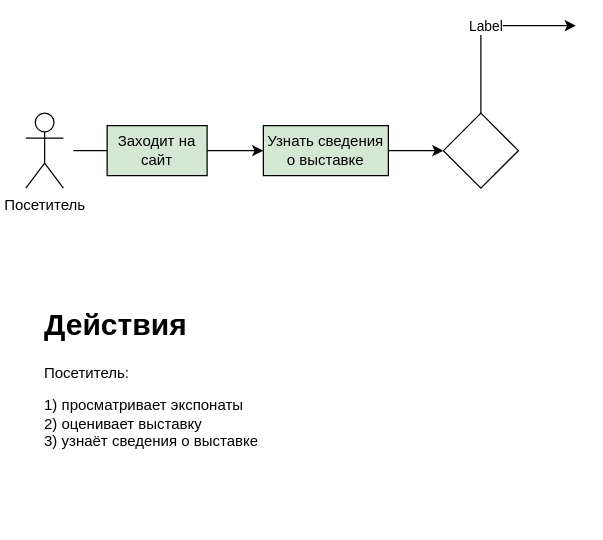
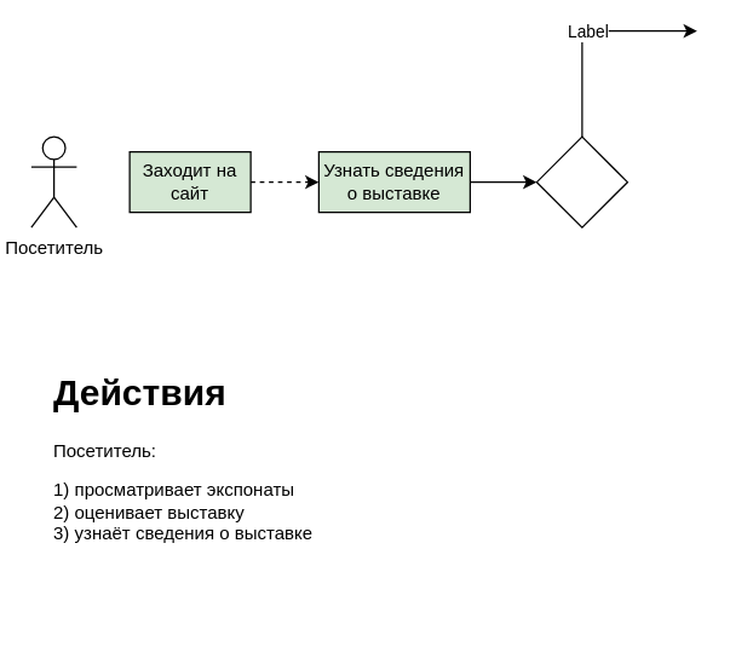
  <mxCell id="0" />
  <mxCell id="1" parent="0" />
  <mxCell id="2" value="&lt;h1&gt;Действия&lt;/h1&gt;&lt;p&gt;Посетитель:&lt;/p&gt;&lt;p style=&quot;text-align: justify&quot;&gt;&lt;span&gt;1) п&lt;/span&gt;&lt;span&gt;росматривает экспонаты&lt;/span&gt;&lt;br&gt;&lt;span&gt;2) оценивает выставку&lt;/span&gt;&lt;br&gt;&lt;span&gt;3) узнаёт сведения о выставке&lt;/span&gt;&lt;br&gt;&lt;/p&gt;" style="text;html=1;strokeColor=none;fillColor=none;spacing=5;spacingTop=-20;whiteSpace=wrap;overflow=hidden;rounded=0;hachureGap=4;pointerEvents=0;" vertex="1" parent="1"><mxGeometry x="30" y="240" width="190" height="170" as="geometry" /></mxCell>
  <mxCell id="3" value="Посетитель" style="shape=umlActor;verticalLabelPosition=bottom;verticalAlign=top;html=1;outlineConnect=0;hachureGap=4;pointerEvents=0;" vertex="1" parent="1"><mxGeometry x="20" y="90" width="30" height="60" as="geometry" /></mxCell>
  <mxCell id="4" value="Заходит на сайт" style="rounded=0;whiteSpace=wrap;html=1;hachureGap=4;pointerEvents=0;strokeWidth=1;fillColor=#d5e8d4;" vertex="1" parent="1"><mxGeometry x="85" y="100" width="80" height="40" as="geometry" /></mxCell>
- <mxCell id="5" value="" style="endArrow=none;html=1;startSize=14;endSize=14;sourcePerimeterSpacing=8;" edge="1" parent="1" source="3" target="4"><mxGeometry width="50" height="50" relative="1" as="geometry"><mxPoint x="58" y="120" as="sourcePoint" /><mxPoint x="130" y="120" as="targetPoint" /></mxGeometry></mxCell>
  <mxCell id="6" value="Узнать сведения о выставке" style="rounded=0;whiteSpace=wrap;html=1;hachureGap=4;pointerEvents=0;strokeWidth=1;fillColor=#d5e8d4;" vertex="1" parent="1"><mxGeometry x="210" y="100" width="100" height="40" as="geometry" /></mxCell>
- <mxCell id="7" value="" style="endArrow=classic;html=1;shadow=0;sourcePerimeterSpacing=8;targetPerimeterSpacing=8;exitX=1;exitY=0.5;exitDx=0;exitDy=0;entryX=0;entryY=0.5;entryDx=0;entryDy=0;" edge="1" parent="1" source="4" target="6"><mxGeometry width="50" height="50" relative="1" as="geometry"><mxPoint x="380" y="230" as="sourcePoint" /><mxPoint x="430" y="180" as="targetPoint" /></mxGeometry></mxCell>
+ <mxCell id="7" value="" style="endArrow=classic;html=1;shadow=0;sourcePerimeterSpacing=8;targetPerimeterSpacing=8;exitX=1;exitY=0.5;exitDx=0;exitDy=0;entryX=0;entryY=0.5;entryDx=0;entryDy=0;dashed=1;" edge="1" parent="1" source="4" target="6"><mxGeometry width="50" height="50" relative="1" as="geometry"><mxPoint x="380" y="230" as="sourcePoint" /><mxPoint x="430" y="180" as="targetPoint" /></mxGeometry></mxCell>
  <mxCell id="8" value="" style="rhombus;whiteSpace=wrap;html=1;hachureGap=4;pointerEvents=0;strokeWidth=1;" vertex="1" parent="1"><mxGeometry x="354" y="90" width="60" height="60" as="geometry" /></mxCell>
  <mxCell id="9" value="" style="endArrow=classic;html=1;shadow=0;sourcePerimeterSpacing=8;targetPerimeterSpacing=8;exitX=1;exitY=0.5;exitDx=0;exitDy=0;entryX=0;entryY=0.5;entryDx=0;entryDy=0;" edge="1" parent="1" source="6" target="8"><mxGeometry width="50" height="50" relative="1" as="geometry"><mxPoint x="380" y="230" as="sourcePoint" /><mxPoint x="430" y="180" as="targetPoint" /></mxGeometry></mxCell>
  <mxCell id="10" value="" style="endArrow=classic;html=1;shadow=0;sourcePerimeterSpacing=8;targetPerimeterSpacing=8;exitX=0.5;exitY=0;exitDx=0;exitDy=0;rounded=0;" edge="1" parent="1" source="8"><mxGeometry relative="1" as="geometry"><mxPoint x="350" y="210" as="sourcePoint" /><mxPoint x="460" y="20" as="targetPoint" /><Array as="points"><mxPoint x="384" y="20" /></Array></mxGeometry></mxCell>
  <mxCell id="11" value="Label" style="edgeLabel;resizable=0;html=1;align=center;verticalAlign=middle;" connectable="0" vertex="1" parent="10"><mxGeometry relative="1" as="geometry" /></mxCell>
